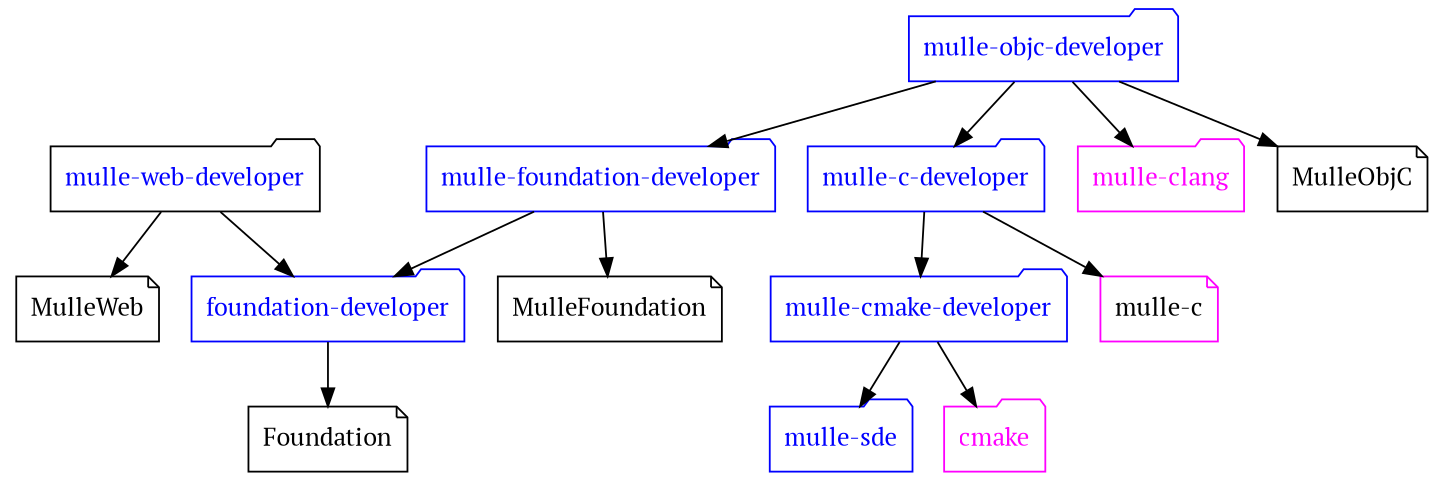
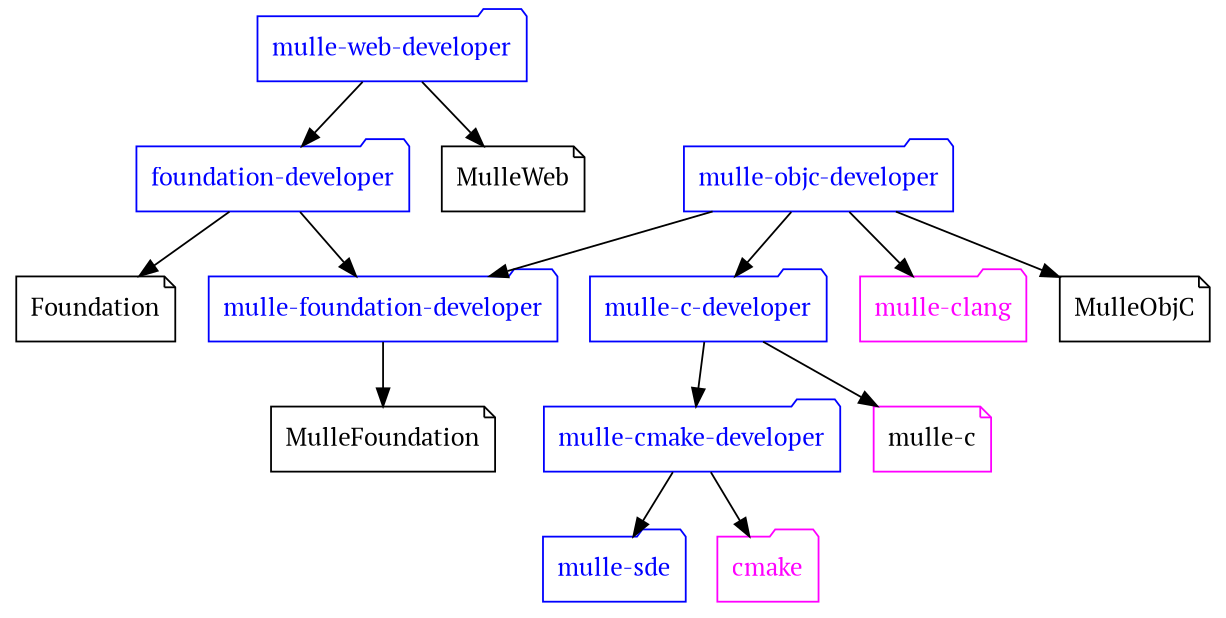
  digraph {
    fontname="PT Serif"
    node [color=blue fontcolor=blue fontname="PT Serif" shape=folder]
    edge [fontname="PT Serif"]
-   "mulle-web-developer" [color=black]
+   "mulle-web-developer"
    "foundation-developer"
    "mulle-foundation-developer"
    "mulle-objc-developer"
    "mulle-c-developer"
    n6 [label="mulle-cmake-developer"]
    "mulle-sde"
    "mulle-clang" [color=magenta fontcolor=magenta]
    cmake [color=magenta fontcolor=magenta]
    MulleWeb [shape=note color="" fontcolor=""]
    Foundation [shape=note color="" fontcolor=""]
    MulleFoundation [shape=note color="" fontcolor=""]
    MulleObjC [shape=note color="" fontcolor=""]
    "mulle-c" [color=magenta shape=note fontcolor=""]
    subgraph sub_1 {
      "mulle-web-developer"
      "foundation-developer"
      "mulle-foundation-developer"
      "mulle-objc-developer"
      "mulle-c-developer"
      n6
      "mulle-sde"
    }
    subgraph sub_2 {
      "mulle-clang"
    }
    subgraph sub_3 {
      rank=same
      "mulle-sde"
    }
    subgraph sub_4 {
      rank=same
      cmake
    }
    "mulle-web-developer" -> "foundation-developer"
    "mulle-web-developer" -> MulleWeb
-   "mulle-foundation-developer" -> "foundation-developer"
+   "foundation-developer" -> "mulle-foundation-developer"
    "foundation-developer" -> Foundation
    "mulle-foundation-developer" -> MulleFoundation
    "mulle-objc-developer" -> "mulle-foundation-developer"
    "mulle-objc-developer" -> "mulle-c-developer"
    "mulle-objc-developer" -> "mulle-clang"
    "mulle-objc-developer" -> MulleObjC
    "mulle-c-developer" -> n6
    "mulle-c-developer" -> "mulle-c"
    n6 -> "mulle-sde"
    n6 -> cmake
  }
